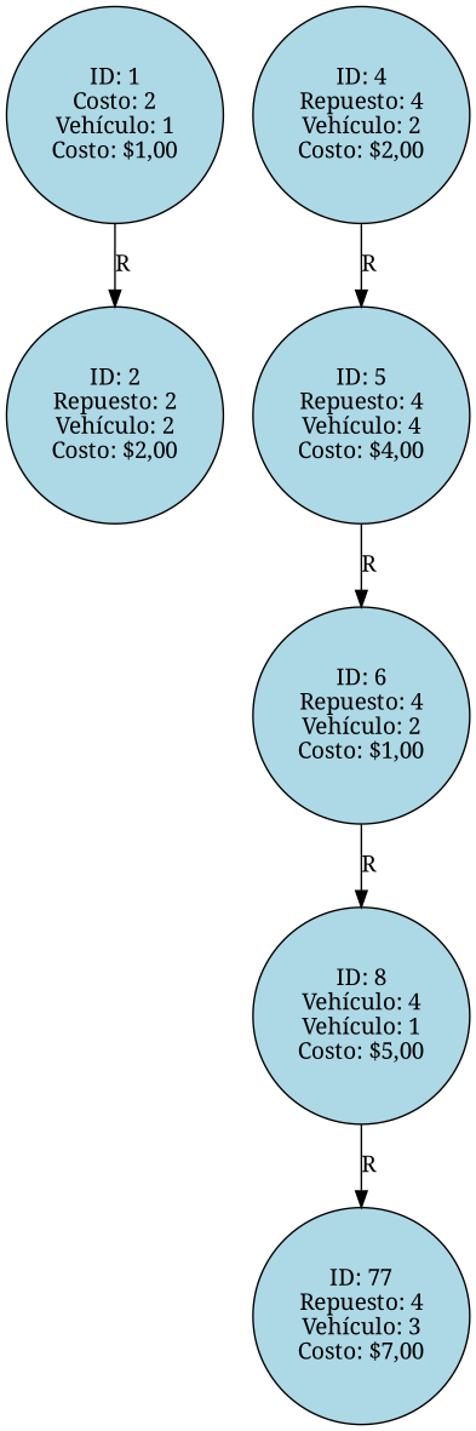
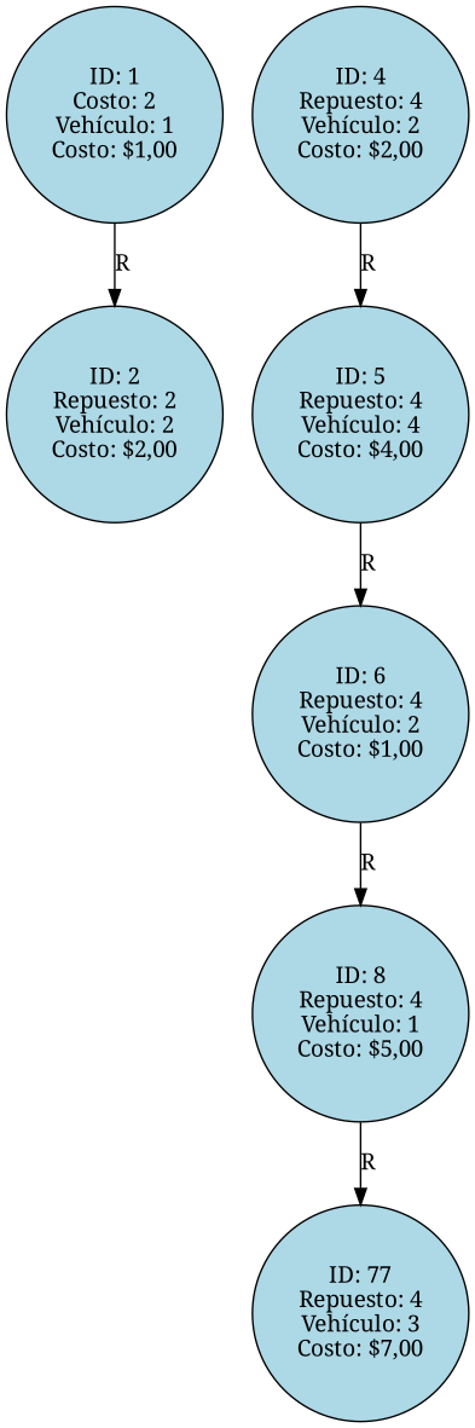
  digraph {
    fontname="Noto Serif"
    rankdir=TB
    node [fillcolor=lightblue fontname="Noto Serif" shape=circle style=filled]
    edge [fontname="Noto Serif"]
    n1 [label="ID: 1\nCosto: 2\nVehículo: 1\nCosto: $1,00"]
    n2 [label="ID: 2\nRepuesto: 2\nVehículo: 2\nCosto: $2,00"]
    n3 [label="ID: 4\nRepuesto: 4\nVehículo: 2\nCosto: $2,00"]
    n4 [label="ID: 5\nRepuesto: 4\nVehículo: 4\nCosto: $4,00"]
    n5 [label="ID: 6\nRepuesto: 4\nVehículo: 2\nCosto: $1,00"]
-   n6 [label="ID: 8\nVehículo: 4\nVehículo: 1\nCosto: $5,00"]
+   n6 [label="ID: 8\nRepuesto: 4\nVehículo: 1\nCosto: $5,00"]
    n7 [label="ID: 77\nRepuesto: 4\nVehículo: 3\nCosto: $7,00"]
    n1 -> n2 [label=R]
    n3 -> n4 [label=R]
    n4 -> n5 [label=R]
    n5 -> n6 [label=R]
    n6 -> n7 [label=R]
  }
